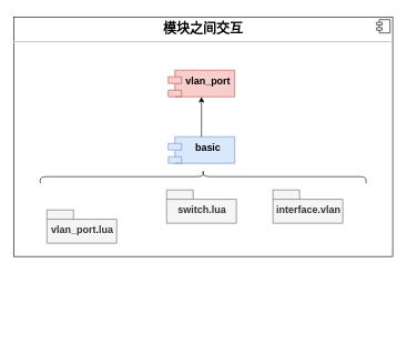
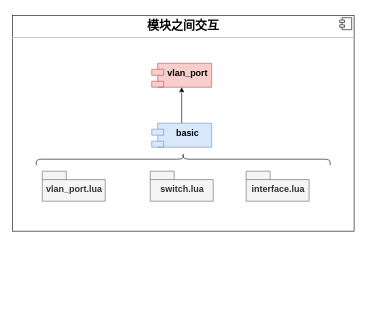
  <mxCell id="0" />
  <mxCell id="1" parent="0" />
  <mxCell id="2" value="&lt;p style=&quot;margin: 6px 0px 0px ; text-align: center ; font-size: 20px&quot;&gt;&lt;b&gt;&lt;font style=&quot;font-size: 20px&quot;&gt;模&lt;/font&gt;&lt;font style=&quot;font-size: 20px&quot;&gt;块之间交互&lt;/font&gt;&lt;/b&gt;&lt;/p&gt;&lt;hr style=&quot;font-size: 14px&quot;&gt;&lt;p style=&quot;margin: 0px 0px 0px 8px ; font-size: 14px&quot;&gt;&lt;br&gt;&lt;/p&gt;" style="align=left;overflow=fill;html=1;dropTarget=0;" vertex="1" parent="1"><mxGeometry x="20" y="25" width="570" height="360" as="geometry" /></mxCell>
  <mxCell id="3" value="" style="shape=component;jettyWidth=8;jettyHeight=4;" vertex="1" parent="2"><mxGeometry x="1" width="20" height="20" relative="1" as="geometry"><mxPoint x="-24" y="4" as="offset" /></mxGeometry></mxCell>
  <mxCell id="4" value="basic" style="shape=module;align=left;spacingLeft=20;align=center;verticalAlign=top;fontStyle=1;fontSize=15;fillColor=#dae8fc;strokeColor=#6c8ebf;" vertex="1" parent="1"><mxGeometry x="252.5" y="205" width="100" height="40" as="geometry" /></mxCell>
  <mxCell id="5" value="switch.lua" style="shape=folder;fontStyle=1;spacingTop=10;tabWidth=40;tabHeight=14;tabPosition=left;html=1;fontSize=15;fillColor=#f5f5f5;strokeColor=#666666;fontColor=#333333;" vertex="1" parent="1"><mxGeometry x="250" y="285" width="105" height="50" as="geometry" /></mxCell>
  <mxCell id="6" value="vlan_port" style="shape=module;align=left;spacingLeft=20;align=center;verticalAlign=top;fontStyle=1;fontSize=15;fillColor=#f8cecc;strokeColor=#b85450;" vertex="1" parent="1"><mxGeometry x="252.5" y="105" width="100" height="40" as="geometry" /></mxCell>
- <mxCell id="7" value="vlan_port.lua" style="shape=folder;fontStyle=1;spacingTop=10;tabWidth=40;tabHeight=14;tabPosition=left;html=1;fontSize=15;fillColor=#f5f5f5;strokeColor=#666666;fontColor=#333333;" vertex="1" parent="1"><mxGeometry x="70" y="315" width="105" height="50" as="geometry" /></mxCell>
- <mxCell id="8" value="interface.vlan" style="shape=folder;fontStyle=1;spacingTop=10;tabWidth=40;tabHeight=14;tabPosition=left;html=1;fontSize=15;fillColor=#f5f5f5;strokeColor=#666666;fontColor=#333333;" vertex="1" parent="1"><mxGeometry x="410" y="285" width="105" height="50" as="geometry" /></mxCell>
+ <mxCell id="7" value="vlan_port.lua" style="shape=folder;fontStyle=1;spacingTop=10;tabWidth=40;tabHeight=14;tabPosition=left;html=1;fontSize=15;fillColor=#f5f5f5;strokeColor=#666666;fontColor=#333333;" vertex="1" parent="1"><mxGeometry x="70" y="285" width="105" height="50" as="geometry" /></mxCell>
+ <mxCell id="8" value="interface.lua" style="shape=folder;fontStyle=1;spacingTop=10;tabWidth=40;tabHeight=14;tabPosition=left;html=1;fontSize=15;fillColor=#f5f5f5;strokeColor=#666666;fontColor=#333333;" vertex="1" parent="1"><mxGeometry x="410" y="285" width="105" height="50" as="geometry" /></mxCell>
  <mxCell id="9" value="" style="shape=curlyBracket;whiteSpace=wrap;html=1;rounded=1;fontSize=15;rotation=90;" vertex="1" parent="1"><mxGeometry x="295" y="20" width="20" height="490" as="geometry" /></mxCell>
  <mxCell id="10" value="" style="endArrow=classic;html=1;fontSize=15;exitX=0.5;exitY=0;exitDx=0;exitDy=0;entryX=0.5;entryY=1;entryDx=0;entryDy=0;" edge="1" parent="1" source="4" target="6"><mxGeometry width="50" height="50" relative="1" as="geometry"><mxPoint x="220" y="195" as="sourcePoint" /><mxPoint x="270" y="145" as="targetPoint" /></mxGeometry></mxCell>
